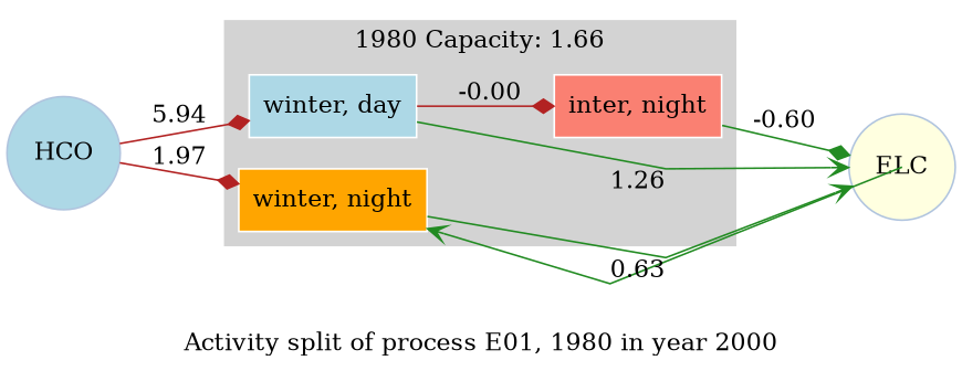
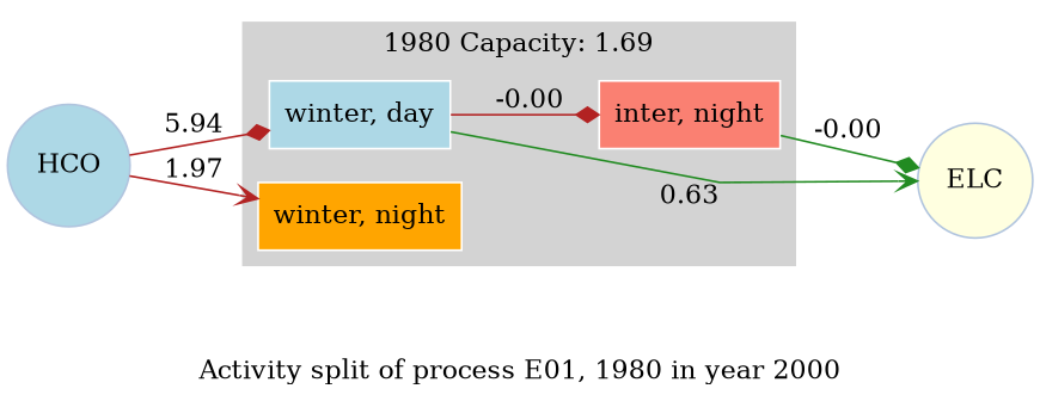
  strict digraph {
    compound=True
    concentrate=True
    label="Activity split of process E01, 1980 in year 2000"
    rankdir=LR
    splines=False
    node [color=white fillcolor=lightblue shape=box style=filled]
    edge [arrowhead=diamond color=forestgreen]
    "inter, night" [fillcolor=salmon]
    "winter, day"
    "winter, night" [fillcolor=orange]
    ELC [color=lightsteelblue fillcolor=lightyellow fontcolor=black shape=circle]
    HCO [color=lightsteelblue fontcolor=black shape=circle]
    subgraph cluster_1 {
      color=lightgrey
-     label="1980 Capacity: 1.66"
+     label="1980 Capacity: 1.69"
      rank=same
      style=filled
      "inter, night"
      "winter, day"
      "winter, night"
    }
    subgraph sub_2 {
      ELC
      HCO
    }
    subgraph sub_3 {
      "inter, night"
      "winter, day"
      "winter, night"
      HCO
    }
    subgraph sub_4 {
      "inter, night"
      "winter, day"
      "winter, night"
      ELC
    }
-   "inter, night" -> ELC [label=-0.60]
+   "inter, night" -> ELC [label=-0.00]
    "winter, day" -> "inter, night" [color=firebrick label=-0.00]
-   "winter, day" -> ELC [arrowhead=vee label=1.26]
-   "winter, night" -> ELC [arrowhead=vee label=0.63]
+   "winter, day" -> ELC [arrowhead=vee label=0.63]
    HCO -> "winter, day" [color=firebrick label=5.94]
-   HCO -> "winter, night" [color=firebrick label=1.97]
+   HCO -> "winter, night" [arrowhead=vee color=firebrick label=1.97]
  }
